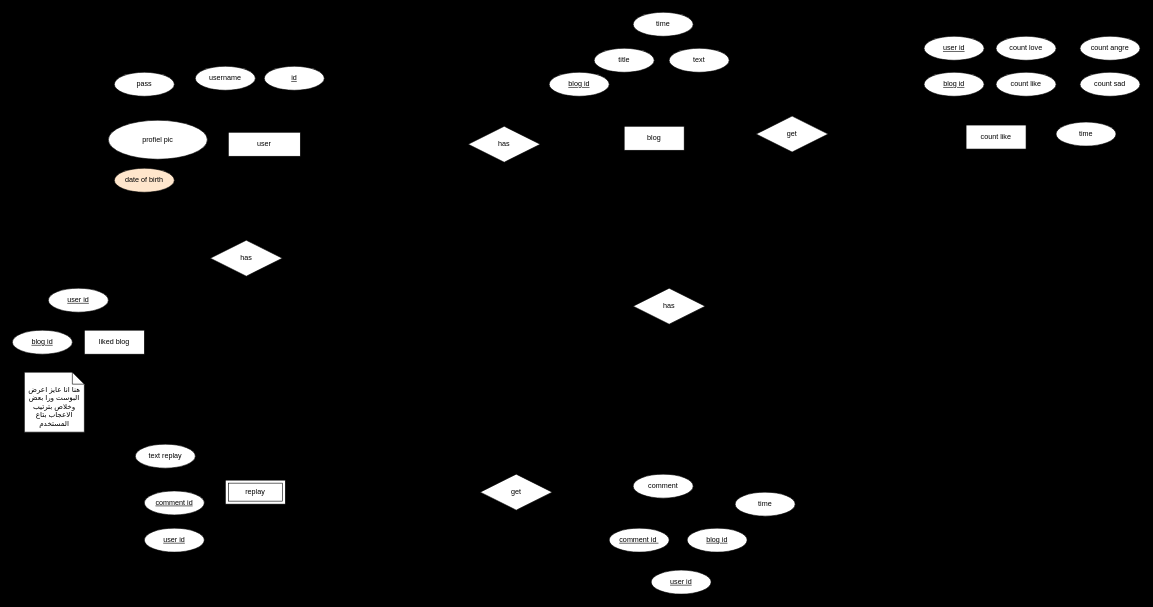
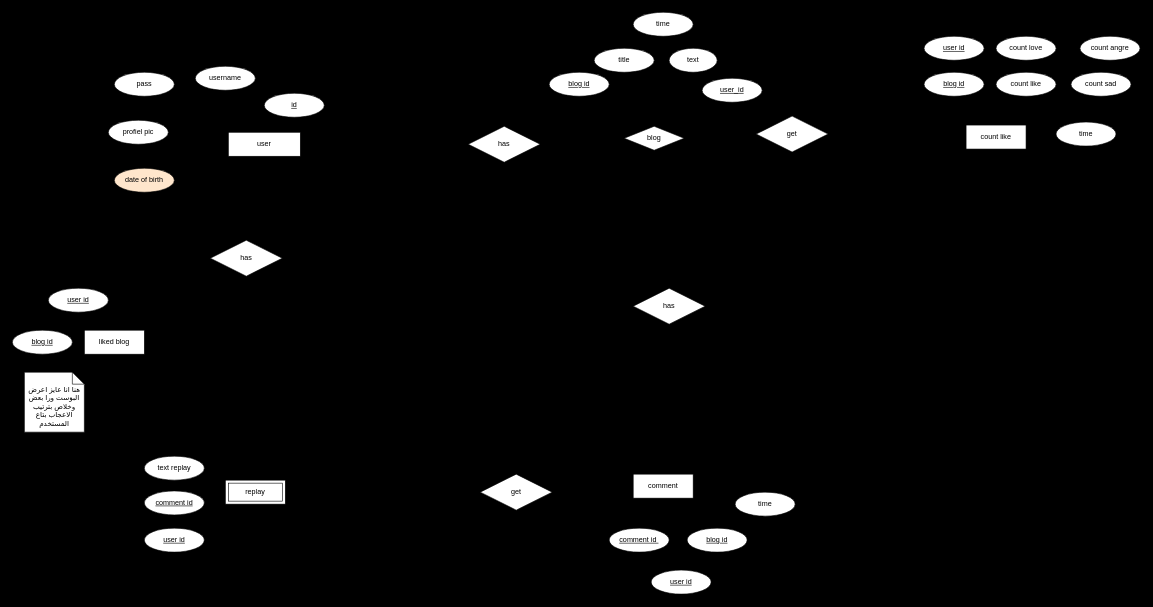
  <mxCell id="0" />
  <mxCell id="1" parent="0" />
  <mxCell id="2" style="edgeStyle=orthogonalEdgeStyle;rounded=0;orthogonalLoop=1;jettySize=auto;html=1;" edge="1" parent="1" source="4" target="10"><mxGeometry relative="1" as="geometry" /></mxCell>
  <mxCell id="3" style="edgeStyle=orthogonalEdgeStyle;rounded=0;orthogonalLoop=1;jettySize=auto;html=1;exitX=0.5;exitY=1;exitDx=0;exitDy=0;entryX=0.5;entryY=0;entryDx=0;entryDy=0;" edge="1" parent="1" source="4" target="50"><mxGeometry relative="1" as="geometry" /></mxCell>
  <mxCell id="4" value="user" style="whiteSpace=wrap;html=1;align=center;" vertex="1" parent="1"><mxGeometry x="380" y="220" width="120" height="40" as="geometry" /></mxCell>
  <mxCell id="5" value="pass" style="ellipse;whiteSpace=wrap;html=1;align=center;" vertex="1" parent="1"><mxGeometry x="190" y="120" width="100" height="40" as="geometry" /></mxCell>
  <mxCell id="6" value="username" style="ellipse;whiteSpace=wrap;html=1;align=center;" vertex="1" parent="1"><mxGeometry x="325" y="110" width="100" height="40" as="geometry" /></mxCell>
- <mxCell id="7" value="id" style="ellipse;whiteSpace=wrap;html=1;align=center;fontStyle=4;" vertex="1" parent="1"><mxGeometry x="440" y="110" width="100" height="40" as="geometry" /></mxCell>
- <mxCell id="8" value="profiel pic" style="ellipse;whiteSpace=wrap;html=1;align=center;" vertex="1" parent="1"><mxGeometry x="180" y="200" width="165" height="65" as="geometry" /></mxCell>
+ <mxCell id="7" value="id" style="ellipse;whiteSpace=wrap;html=1;align=center;fontStyle=4;" vertex="1" parent="1"><mxGeometry x="440" y="155" width="100" height="40" as="geometry" /></mxCell>
+ <mxCell id="8" value="profiel pic" style="ellipse;whiteSpace=wrap;html=1;align=center;" vertex="1" parent="1"><mxGeometry x="180" y="200" width="100" height="40" as="geometry" /></mxCell>
  <mxCell id="9" style="edgeStyle=orthogonalEdgeStyle;rounded=0;orthogonalLoop=1;jettySize=auto;html=1;exitX=1;exitY=0.5;exitDx=0;exitDy=0;entryX=0;entryY=0.5;entryDx=0;entryDy=0;" edge="1" parent="1" source="10" target="13"><mxGeometry relative="1" as="geometry" /></mxCell>
  <mxCell id="10" value="has" style="shape=rhombus;perimeter=rhombusPerimeter;whiteSpace=wrap;html=1;align=center;" vertex="1" parent="1"><mxGeometry x="780" y="210" width="120" height="60" as="geometry" /></mxCell>
  <mxCell id="11" style="edgeStyle=orthogonalEdgeStyle;rounded=0;orthogonalLoop=1;jettySize=auto;html=1;exitX=0.5;exitY=1;exitDx=0;exitDy=0;entryX=0.5;entryY=0;entryDx=0;entryDy=0;" edge="1" parent="1" source="13" target="19"><mxGeometry relative="1" as="geometry" /></mxCell>
  <mxCell id="12" style="edgeStyle=orthogonalEdgeStyle;rounded=0;orthogonalLoop=1;jettySize=auto;html=1;" edge="1" parent="1" source="13" target="40"><mxGeometry relative="1" as="geometry" /></mxCell>
- <mxCell id="13" value="blog" style="whiteSpace=wrap;html=1;align=center;" vertex="1" parent="1"><mxGeometry x="1040" y="210" width="100" height="40" as="geometry" /></mxCell>
+ <mxCell id="13" value="blog" style="rhombus;whiteSpace=wrap;html=1;align=center;" vertex="1" parent="1"><mxGeometry x="1040" y="210" width="100" height="40" as="geometry" /></mxCell>
  <mxCell id="14" value="1" style="text;html=1;align=center;verticalAlign=middle;resizable=0;points=[];autosize=1;strokeColor=none;fillColor=none;" vertex="1" parent="1"><mxGeometry x="505" y="208" width="30" height="30" as="geometry" /></mxCell>
  <mxCell id="15" value="M" style="text;html=1;align=center;verticalAlign=middle;resizable=0;points=[];autosize=1;strokeColor=none;fillColor=none;" vertex="1" parent="1"><mxGeometry x="1005" y="188" width="30" height="30" as="geometry" /></mxCell>
+ <mxCell id="16" value="user_id" style="ellipse;whiteSpace=wrap;html=1;align=center;fontStyle=4;" vertex="1" parent="1"><mxGeometry x="1170" y="130" width="100" height="40" as="geometry" /></mxCell>
  <mxCell id="17" value="blog id" style="ellipse;whiteSpace=wrap;html=1;align=center;fontStyle=4;" vertex="1" parent="1"><mxGeometry x="915" y="120" width="100" height="40" as="geometry" /></mxCell>
  <mxCell id="18" style="edgeStyle=orthogonalEdgeStyle;rounded=0;orthogonalLoop=1;jettySize=auto;html=1;exitX=0.5;exitY=1;exitDx=0;exitDy=0;entryX=0.5;entryY=0;entryDx=0;entryDy=0;" edge="1" parent="1" source="19" target="21"><mxGeometry relative="1" as="geometry" /></mxCell>
  <mxCell id="19" value="has" style="shape=rhombus;perimeter=rhombusPerimeter;whiteSpace=wrap;html=1;align=center;" vertex="1" parent="1"><mxGeometry x="1055" y="480" width="120" height="60" as="geometry" /></mxCell>
  <mxCell id="20" style="edgeStyle=orthogonalEdgeStyle;rounded=0;orthogonalLoop=1;jettySize=auto;html=1;entryX=1.101;entryY=0.473;entryDx=0;entryDy=0;entryPerimeter=0;" edge="1" parent="1" source="21" target="29"><mxGeometry relative="1" as="geometry"><mxPoint x="950" y="820" as="targetPoint" /></mxGeometry></mxCell>
- <mxCell id="21" value="comment" style="ellipse;whiteSpace=wrap;html=1;align=center;" vertex="1" parent="1"><mxGeometry x="1055" y="790" width="100" height="40" as="geometry" /></mxCell>
+ <mxCell id="21" value="comment" style="whiteSpace=wrap;html=1;align=center;" vertex="1" parent="1"><mxGeometry x="1055" y="790" width="100" height="40" as="geometry" /></mxCell>
  <mxCell id="22" value="1" style="text;html=1;align=center;verticalAlign=middle;resizable=0;points=[];autosize=1;strokeColor=none;fillColor=none;" vertex="1" parent="1"><mxGeometry x="1125" y="428" width="30" height="30" as="geometry" /></mxCell>
  <mxCell id="23" value="M" style="text;html=1;align=center;verticalAlign=middle;resizable=0;points=[];autosize=1;strokeColor=none;fillColor=none;" vertex="1" parent="1"><mxGeometry x="1115" y="748" width="30" height="30" as="geometry" /></mxCell>
- <mxCell id="24" value="text" style="ellipse;whiteSpace=wrap;html=1;align=center;" vertex="1" parent="1"><mxGeometry x="1115" y="80" width="100" height="40" as="geometry" /></mxCell>
+ <mxCell id="24" value="text" style="ellipse;whiteSpace=wrap;html=1;align=center;" vertex="1" parent="1"><mxGeometry x="1115" y="80" width="80" height="40" as="geometry" /></mxCell>
  <mxCell id="25" value="blog id" style="ellipse;whiteSpace=wrap;html=1;align=center;fontStyle=4;" vertex="1" parent="1"><mxGeometry x="1145" y="880" width="100" height="40" as="geometry" /></mxCell>
  <mxCell id="26" value="comment id&amp;nbsp;" style="ellipse;whiteSpace=wrap;html=1;align=center;fontStyle=4;" vertex="1" parent="1"><mxGeometry x="1015" y="880" width="100" height="40" as="geometry" /></mxCell>
  <mxCell id="27" value="title" style="ellipse;whiteSpace=wrap;html=1;align=center;" vertex="1" parent="1"><mxGeometry x="990" y="80" width="100" height="40" as="geometry" /></mxCell>
  <mxCell id="28" style="edgeStyle=orthogonalEdgeStyle;rounded=0;orthogonalLoop=1;jettySize=auto;html=1;exitX=0;exitY=0.5;exitDx=0;exitDy=0;" edge="1" parent="1" source="29"><mxGeometry relative="1" as="geometry"><mxPoint x="480" y="820" as="targetPoint" /></mxGeometry></mxCell>
  <mxCell id="29" value="get" style="shape=rhombus;perimeter=rhombusPerimeter;whiteSpace=wrap;html=1;align=center;" vertex="1" parent="1"><mxGeometry x="800" y="790" width="120" height="60" as="geometry" /></mxCell>
  <mxCell id="30" value="1" style="text;html=1;align=center;verticalAlign=middle;resizable=0;points=[];autosize=1;strokeColor=none;fillColor=none;" vertex="1" parent="1"><mxGeometry x="975" y="758" width="30" height="30" as="geometry" /></mxCell>
  <mxCell id="31" value="M" style="text;html=1;align=center;verticalAlign=middle;resizable=0;points=[];autosize=1;strokeColor=none;fillColor=none;" vertex="1" parent="1"><mxGeometry x="505" y="788" width="30" height="30" as="geometry" /></mxCell>
  <mxCell id="32" value="replay" style="shape=ext;margin=3;double=1;whiteSpace=wrap;html=1;align=center;" vertex="1" parent="1"><mxGeometry x="375" y="800" width="100" height="40" as="geometry" /></mxCell>
- <mxCell id="33" value="text replay" style="ellipse;whiteSpace=wrap;html=1;align=center;" vertex="1" parent="1"><mxGeometry x="225" y="740" width="100" height="40" as="geometry" /></mxCell>
+ <mxCell id="33" value="text replay" style="ellipse;whiteSpace=wrap;html=1;align=center;" vertex="1" parent="1"><mxGeometry x="240" y="760" width="100" height="40" as="geometry" /></mxCell>
  <mxCell id="34" value="user id" style="ellipse;whiteSpace=wrap;html=1;align=center;fontStyle=4;" vertex="1" parent="1"><mxGeometry x="240" y="880" width="100" height="40" as="geometry" /></mxCell>
  <mxCell id="35" value="comment id" style="ellipse;whiteSpace=wrap;html=1;align=center;fontStyle=4;" vertex="1" parent="1"><mxGeometry x="240" y="818" width="100" height="40" as="geometry" /></mxCell>
  <mxCell id="36" value="time" style="ellipse;whiteSpace=wrap;html=1;align=center;" vertex="1" parent="1"><mxGeometry x="1055" y="20" width="100" height="40" as="geometry" /></mxCell>
  <mxCell id="37" value="date of birth" style="ellipse;whiteSpace=wrap;html=1;align=center;fillColor=#ffe6cc;" vertex="1" parent="1"><mxGeometry x="190" y="280" width="100" height="40" as="geometry" /></mxCell>
  <mxCell id="38" value="count like" style="whiteSpace=wrap;html=1;align=center;" vertex="1" parent="1"><mxGeometry x="1610" y="208" width="100" height="40" as="geometry" /></mxCell>
  <mxCell id="39" style="edgeStyle=orthogonalEdgeStyle;rounded=0;orthogonalLoop=1;jettySize=auto;html=1;entryX=0;entryY=0.25;entryDx=0;entryDy=0;" edge="1" parent="1" source="40" target="38"><mxGeometry relative="1" as="geometry" /></mxCell>
  <mxCell id="40" value="get" style="shape=rhombus;perimeter=rhombusPerimeter;whiteSpace=wrap;html=1;align=center;" vertex="1" parent="1"><mxGeometry x="1260" y="193" width="120" height="60" as="geometry" /></mxCell>
  <mxCell id="41" value="1" style="text;html=1;align=center;verticalAlign=middle;resizable=0;points=[];autosize=1;strokeColor=none;fillColor=none;" vertex="1" parent="1"><mxGeometry x="1155" y="238" width="30" height="30" as="geometry" /></mxCell>
  <mxCell id="42" value="M" style="text;html=1;align=center;verticalAlign=middle;resizable=0;points=[];autosize=1;strokeColor=none;fillColor=none;" vertex="1" parent="1"><mxGeometry x="1560" y="188" width="30" height="30" as="geometry" /></mxCell>
  <mxCell id="43" value="blog id" style="ellipse;whiteSpace=wrap;html=1;align=center;fontStyle=4;" vertex="1" parent="1"><mxGeometry x="1540" y="120" width="100" height="40" as="geometry" /></mxCell>
  <mxCell id="44" value="count like" style="ellipse;whiteSpace=wrap;html=1;align=center;" vertex="1" parent="1"><mxGeometry x="1660" y="120" width="100" height="40" as="geometry" /></mxCell>
- <mxCell id="45" value="count sad" style="ellipse;whiteSpace=wrap;html=1;align=center;" vertex="1" parent="1"><mxGeometry x="1800" y="120" width="100" height="40" as="geometry" /></mxCell>
+ <mxCell id="45" value="count sad" style="ellipse;whiteSpace=wrap;html=1;align=center;" vertex="1" parent="1"><mxGeometry x="1785" y="120" width="100" height="40" as="geometry" /></mxCell>
  <mxCell id="46" value="count angre&lt;span style=&quot;color: rgba(0, 0, 0, 0); font-family: monospace; font-size: 0px; text-align: start; text-wrap: nowrap;&quot;&gt;%3CmxGraphModel%3E%3Croot%3E%3CmxCell%20id%3D%220%22%2F%3E%3CmxCell%20id%3D%221%22%20parent%3D%220%22%2F%3E%3CmxCell%20id%3D%222%22%20value%3D%22user_id%22%20style%3D%22ellipse%3BwhiteSpace%3Dwrap%3Bhtml%3D1%3Balign%3Dcenter%3BfontStyle%3D4%3B%22%20vertex%3D%221%22%20parent%3D%221%22%3E%3CmxGeometry%20x%3D%221175%22%20y%3D%22170%22%20width%3D%22100%22%20height%3D%2240%22%20as%3D%22geometry%22%2F%3E%3C%2FmxCell%3E%3C%2Froot%3E%3C%2FmxGraphModel%3E&lt;/span&gt;" style="ellipse;whiteSpace=wrap;html=1;align=center;" vertex="1" parent="1"><mxGeometry x="1800" y="60" width="100" height="40" as="geometry" /></mxCell>
  <mxCell id="47" value="count love" style="ellipse;whiteSpace=wrap;html=1;align=center;" vertex="1" parent="1"><mxGeometry x="1660" y="60" width="100" height="40" as="geometry" /></mxCell>
  <mxCell id="48" value="user id" style="ellipse;whiteSpace=wrap;html=1;align=center;fontStyle=4;" vertex="1" parent="1"><mxGeometry x="1540" y="60" width="100" height="40" as="geometry" /></mxCell>
  <mxCell id="49" style="edgeStyle=orthogonalEdgeStyle;rounded=0;orthogonalLoop=1;jettySize=auto;html=1;exitX=0.5;exitY=1;exitDx=0;exitDy=0;entryX=1;entryY=0.5;entryDx=0;entryDy=0;" edge="1" parent="1" source="50" target="51"><mxGeometry relative="1" as="geometry" /></mxCell>
  <mxCell id="50" value="has" style="shape=rhombus;perimeter=rhombusPerimeter;whiteSpace=wrap;html=1;align=center;" vertex="1" parent="1"><mxGeometry x="350" y="400" width="120" height="60" as="geometry" /></mxCell>
  <mxCell id="51" value="liked blog" style="whiteSpace=wrap;html=1;align=center;" vertex="1" parent="1"><mxGeometry x="140" y="550" width="100" height="40" as="geometry" /></mxCell>
  <mxCell id="52" value="1" style="text;html=1;align=center;verticalAlign=middle;resizable=0;points=[];autosize=1;strokeColor=none;fillColor=none;" vertex="1" parent="1"><mxGeometry x="445" y="278" width="30" height="30" as="geometry" /></mxCell>
  <mxCell id="53" value="M" style="text;html=1;align=center;verticalAlign=middle;resizable=0;points=[];autosize=1;strokeColor=none;fillColor=none;" vertex="1" parent="1"><mxGeometry x="245" y="528" width="30" height="30" as="geometry" /></mxCell>
  <mxCell id="54" value="user id" style="ellipse;whiteSpace=wrap;html=1;align=center;fontStyle=4;" vertex="1" parent="1"><mxGeometry x="80" y="480" width="100" height="40" as="geometry" /></mxCell>
  <mxCell id="55" value="blog id" style="ellipse;whiteSpace=wrap;html=1;align=center;fontStyle=4;" vertex="1" parent="1"><mxGeometry x="20" y="550" width="100" height="40" as="geometry" /></mxCell>
  <mxCell id="56" value="&lt;div&gt;&lt;br&gt;&lt;/div&gt;&lt;div&gt;هنا انا عايز اعرض البوست ورا بعض وخلاص بترتيب الاعجاب بتاع المستخدم&lt;/div&gt;" style="shape=note;size=20;whiteSpace=wrap;html=1;" vertex="1" parent="1"><mxGeometry x="40" y="620" width="100" height="100" as="geometry" /></mxCell>
  <mxCell id="57" value="time" style="ellipse;whiteSpace=wrap;html=1;align=center;" vertex="1" parent="1"><mxGeometry x="1760" y="203" width="100" height="40" as="geometry" /></mxCell>
  <mxCell id="58" value="time" style="ellipse;whiteSpace=wrap;html=1;align=center;" vertex="1" parent="1"><mxGeometry x="1225" y="820" width="100" height="40" as="geometry" /></mxCell>
  <mxCell id="59" value="user id" style="ellipse;whiteSpace=wrap;html=1;align=center;fontStyle=4;" vertex="1" parent="1"><mxGeometry x="1085" y="950" width="100" height="40" as="geometry" /></mxCell>
